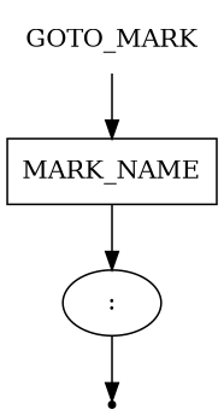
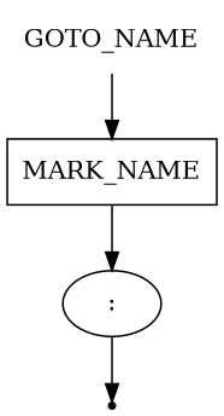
  digraph {
-   n1 [label=GOTO_MARK shape=plaintext]
+   n1 [label=GOTO_NAME shape=plaintext]
    n2 [label=MARK_NAME shape=box]
    n3 [label=":" shape=oval]
    end [shape=point]
    n1 -> n2
    n2 -> n3
    n3 -> end
  }
